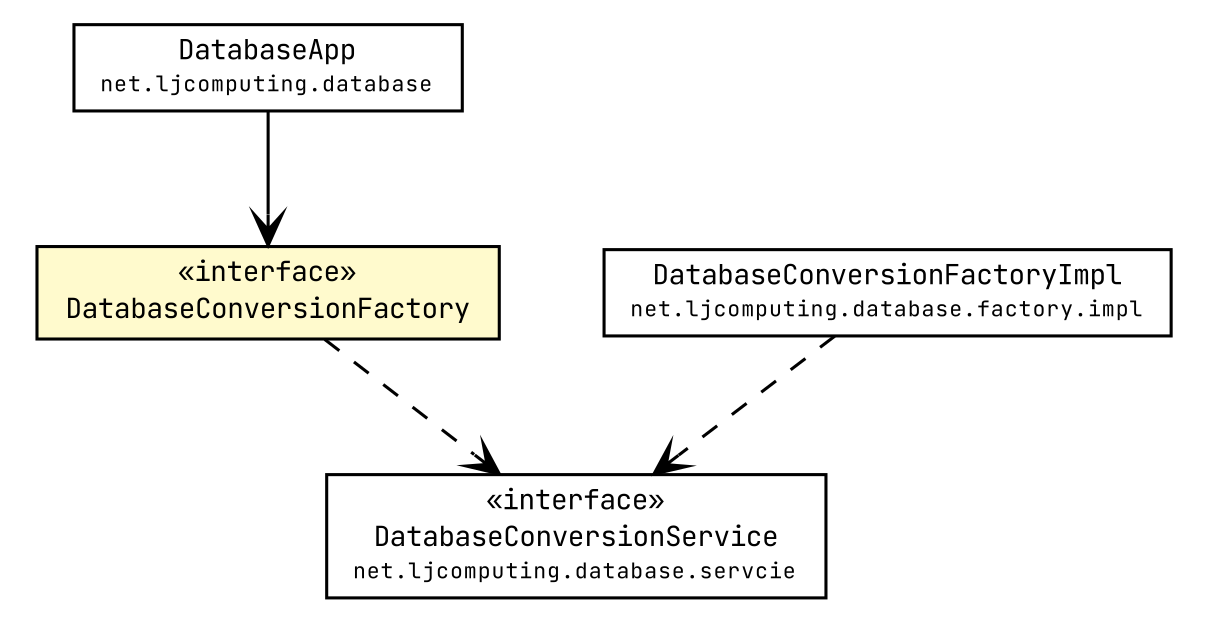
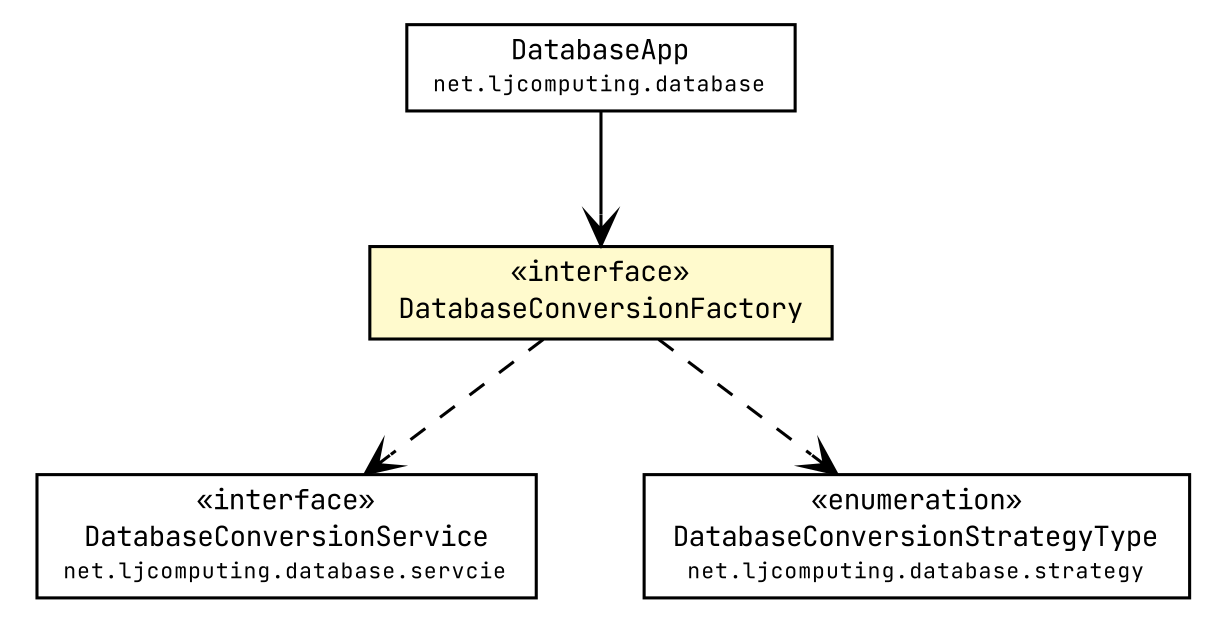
  digraph {
    fontname="JetBrains Mono"
    nodesep=0.25
    ranksep=0.5
    node [fontcolor=black fontname="JetBrains Mono" fontsize=9.0 shape=plaintext]
    edge [arrowhead=open color=black fontcolor=black fontname="JetBrains Mono" fontsize=10.0 headport=p labelfontname=Helvetica labelfontsize=10 tailport=p style=dashed]
    n1 [label=<<table title="net.ljcomputing.database.servcie.DatabaseConversionService" border="0" cellborder="1" cellspacing="0" cellpadding="2" port="p" href="../servcie/DatabaseConversionService.html"> 		<tr><td><table border="0" cellspacing="0" cellpadding="1"> <tr><td align="center" balign="center"> &#171;interface&#187; </td></tr> <tr><td align="center" balign="center"> DatabaseConversionService </td></tr> <tr><td align="center" balign="center"><font point-size="7.0"> net.ljcomputing.database.servcie </font></td></tr> 		</table></td></tr> 		</table>>]
+   n2 [label=<<table title="net.ljcomputing.database.strategy.DatabaseConversionStrategyType" border="0" cellborder="1" cellspacing="0" cellpadding="2" port="p" href="../strategy/DatabaseConversionStrategyType.html"> 		<tr><td><table border="0" cellspacing="0" cellpadding="1"> <tr><td align="center" balign="center"> &#171;enumeration&#187; </td></tr> <tr><td align="center" balign="center"> DatabaseConversionStrategyType </td></tr> <tr><td align="center" balign="center"><font point-size="7.0"> net.ljcomputing.database.strategy </font></td></tr> 		</table></td></tr> 		</table>>]
    n3 [label=<<table title="net.ljcomputing.database.DatabaseApp" border="0" cellborder="1" cellspacing="0" cellpadding="2" port="p" href="../DatabaseApp.html"> 		<tr><td><table border="0" cellspacing="0" cellpadding="1"> <tr><td align="center" balign="center"> DatabaseApp </td></tr> <tr><td align="center" balign="center"><font point-size="7.0"> net.ljcomputing.database </font></td></tr> 		</table></td></tr> 		</table>>]
    n4 [label=<<table title="net.ljcomputing.database.factory.DatabaseConversionFactory" border="0" cellborder="1" cellspacing="0" cellpadding="2" port="p" bgcolor="lemonChiffon" href="./DatabaseConversionFactory.html"> 		<tr><td><table border="0" cellspacing="0" cellpadding="1"> <tr><td align="center" balign="center"> &#171;interface&#187; </td></tr> <tr><td align="center" balign="center"> DatabaseConversionFactory </td></tr> 		</table></td></tr> 		</table>>]
-   n5 [label=<<table title="net.ljcomputing.database.factory.impl.DatabaseConversionFactoryImpl" border="0" cellborder="1" cellspacing="0" cellpadding="2" port="p" href="./impl/DatabaseConversionFactoryImpl.html"> 		<tr><td><table border="0" cellspacing="0" cellpadding="1"> <tr><td align="center" balign="center"> DatabaseConversionFactoryImpl </td></tr> <tr><td align="center" balign="center"><font point-size="7.0"> net.ljcomputing.database.factory.impl </font></td></tr> 		</table></td></tr> 		</table>>]
    n3 -> n4 [style=""]
    n4 -> n1
-   n5 -> n1
+   n4 -> n2
  }
